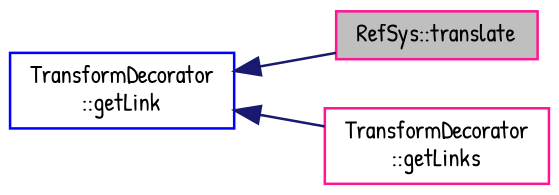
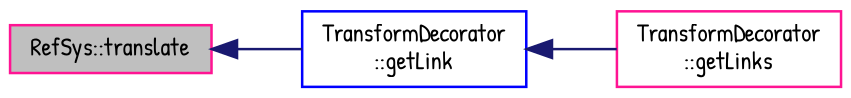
  digraph {
    fontname="Patrick Hand"
    rankdir=LR
    node [color=deeppink fillcolor=white fontname="Patrick Hand" fontsize=10 shape=record style=filled]
    edge [color=midnightblue dir=back fontname="Patrick Hand" fontsize=10 labelfontname=Helvetica labelfontsize=10 style=solid]
    n1 [fillcolor=grey75 fontcolor=black height=0.2 label="RefSys::translate" width=0.4]
    n2 [color=blue height=0.2 label="TransformDecorator\l::getLink" width=0.4]
    n3 [height=0.2 label="TransformDecorator\l::getLinks" width=0.4]
-   n2 -> n1
+   n1 -> n2
    n2 -> n3
  }
